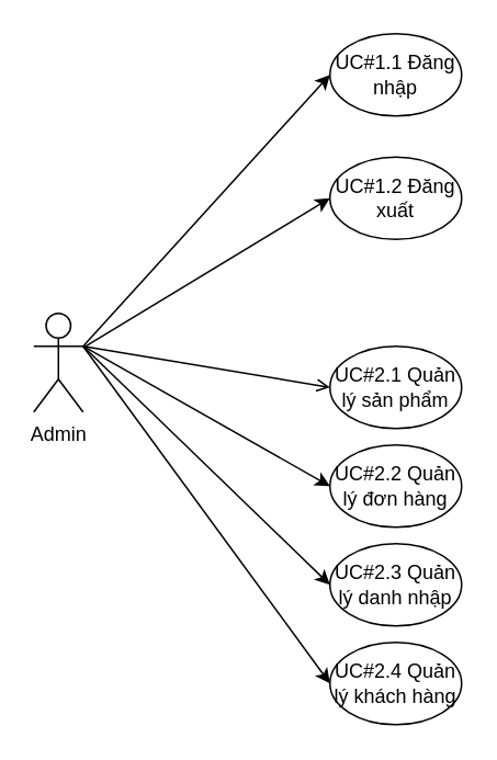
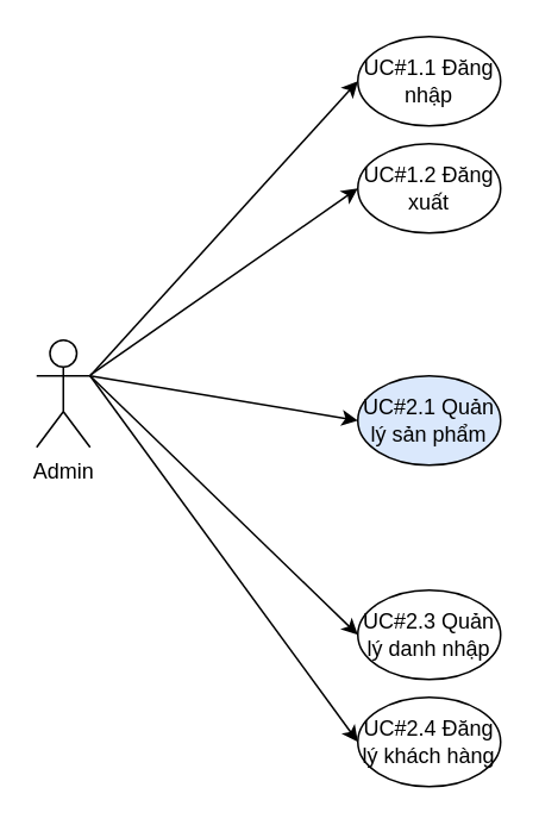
  <mxCell id="0" />
  <mxCell id="1" parent="0" />
  <mxCell id="2" value="Admin" style="shape=umlActor;verticalLabelPosition=bottom;verticalAlign=top;html=1;outlineConnect=0;" parent="1" vertex="1"><mxGeometry x="20" y="190" width="30" height="60" as="geometry" /></mxCell>
  <mxCell id="3" value="UC#1.1 Đăng nhập" style="ellipse;whiteSpace=wrap;html=1;" parent="1" vertex="1"><mxGeometry x="200" y="20" width="80" height="50" as="geometry" /></mxCell>
- <mxCell id="4" value="UC#1.2 Đăng xuất" style="ellipse;whiteSpace=wrap;html=1;" parent="1" vertex="1"><mxGeometry x="200" y="95" width="80" height="50" as="geometry" /></mxCell>
- <mxCell id="5" value="UC#2.1 Quản lý sản phẩm" style="ellipse;whiteSpace=wrap;html=1;" parent="1" vertex="1"><mxGeometry x="200" y="210" width="80" height="50" as="geometry" /></mxCell>
- <mxCell id="6" value="UC#2.2 Quản lý đơn hàng" style="ellipse;whiteSpace=wrap;html=1;" parent="1" vertex="1"><mxGeometry x="200" y="270" width="80" height="50" as="geometry" /></mxCell>
+ <mxCell id="4" value="UC#1.2 Đăng xuất" style="ellipse;whiteSpace=wrap;html=1;" parent="1" vertex="1"><mxGeometry x="200" y="80" width="80" height="50" as="geometry" /></mxCell>
+ <mxCell id="5" value="UC#2.1 Quản lý sản phẩm" style="ellipse;whiteSpace=wrap;html=1;fillColor=#dae8fc;" parent="1" vertex="1"><mxGeometry x="200" y="210" width="80" height="50" as="geometry" /></mxCell>
  <mxCell id="7" value="UC#2.3 Quản lý danh nhập" style="ellipse;whiteSpace=wrap;html=1;" parent="1" vertex="1"><mxGeometry x="200" y="330" width="80" height="50" as="geometry" /></mxCell>
  <mxCell id="8" value="" style="endArrow=classic;html=1;rounded=0;entryX=0;entryY=0.5;entryDx=0;entryDy=0;" parent="1" target="3" edge="1"><mxGeometry width="50" height="50" relative="1" as="geometry"><mxPoint x="50" y="210" as="sourcePoint" /><mxPoint x="390" y="190" as="targetPoint" /></mxGeometry></mxCell>
  <mxCell id="9" value="" style="endArrow=classic;html=1;rounded=0;entryX=0;entryY=0.5;entryDx=0;entryDy=0;" parent="1" source="2" target="4" edge="1"><mxGeometry width="50" height="50" relative="1" as="geometry"><mxPoint x="250" y="305" as="sourcePoint" /><mxPoint x="390" y="150" as="targetPoint" /></mxGeometry></mxCell>
- <mxCell id="10" value="" style="endArrow=open;html=1;rounded=0;entryX=0;entryY=0.5;entryDx=0;entryDy=0;exitX=1;exitY=0.333;exitDx=0;exitDy=0;exitPerimeter=0;" parent="1" source="2" target="5" edge="1"><mxGeometry width="50" height="50" relative="1" as="geometry"><mxPoint x="200" y="425" as="sourcePoint" /><mxPoint x="340" y="270" as="targetPoint" /></mxGeometry></mxCell>
- <mxCell id="11" value="" style="endArrow=classic;html=1;rounded=0;entryX=0;entryY=0.5;entryDx=0;entryDy=0;exitX=1;exitY=0.333;exitDx=0;exitDy=0;exitPerimeter=0;" parent="1" source="2" target="6" edge="1"><mxGeometry width="50" height="50" relative="1" as="geometry"><mxPoint x="290" y="475" as="sourcePoint" /><mxPoint x="430" y="320" as="targetPoint" /></mxGeometry></mxCell>
+ <mxCell id="10" value="" style="endArrow=classic;html=1;rounded=0;entryX=0;entryY=0.5;entryDx=0;entryDy=0;exitX=1;exitY=0.333;exitDx=0;exitDy=0;exitPerimeter=0;" parent="1" source="2" target="5" edge="1"><mxGeometry width="50" height="50" relative="1" as="geometry"><mxPoint x="200" y="425" as="sourcePoint" /><mxPoint x="340" y="270" as="targetPoint" /></mxGeometry></mxCell>
  <mxCell id="12" value="" style="endArrow=classic;html=1;rounded=0;entryX=0;entryY=0.5;entryDx=0;entryDy=0;exitX=1;exitY=0.333;exitDx=0;exitDy=0;exitPerimeter=0;" parent="1" source="2" target="7" edge="1"><mxGeometry width="50" height="50" relative="1" as="geometry"><mxPoint x="220" y="575" as="sourcePoint" /><mxPoint x="360" y="420" as="targetPoint" /></mxGeometry></mxCell>
- <mxCell id="13" value="UC#2.4 Quản lý khách hàng" style="ellipse;whiteSpace=wrap;html=1;" parent="1" vertex="1"><mxGeometry x="200" y="390" width="80" height="50" as="geometry" /></mxCell>
+ <mxCell id="13" value="UC#2.4 Đăng lý khách hàng" style="ellipse;whiteSpace=wrap;html=1;" parent="1" vertex="1"><mxGeometry x="200" y="390" width="80" height="50" as="geometry" /></mxCell>
  <mxCell id="14" value="" style="endArrow=classic;html=1;rounded=0;entryX=0;entryY=0.5;entryDx=0;entryDy=0;exitX=1;exitY=0.333;exitDx=0;exitDy=0;exitPerimeter=0;" parent="1" source="2" target="13" edge="1"><mxGeometry width="50" height="50" relative="1" as="geometry"><mxPoint x="200" y="360" as="sourcePoint" /><mxPoint x="350" y="565" as="targetPoint" /></mxGeometry></mxCell>
